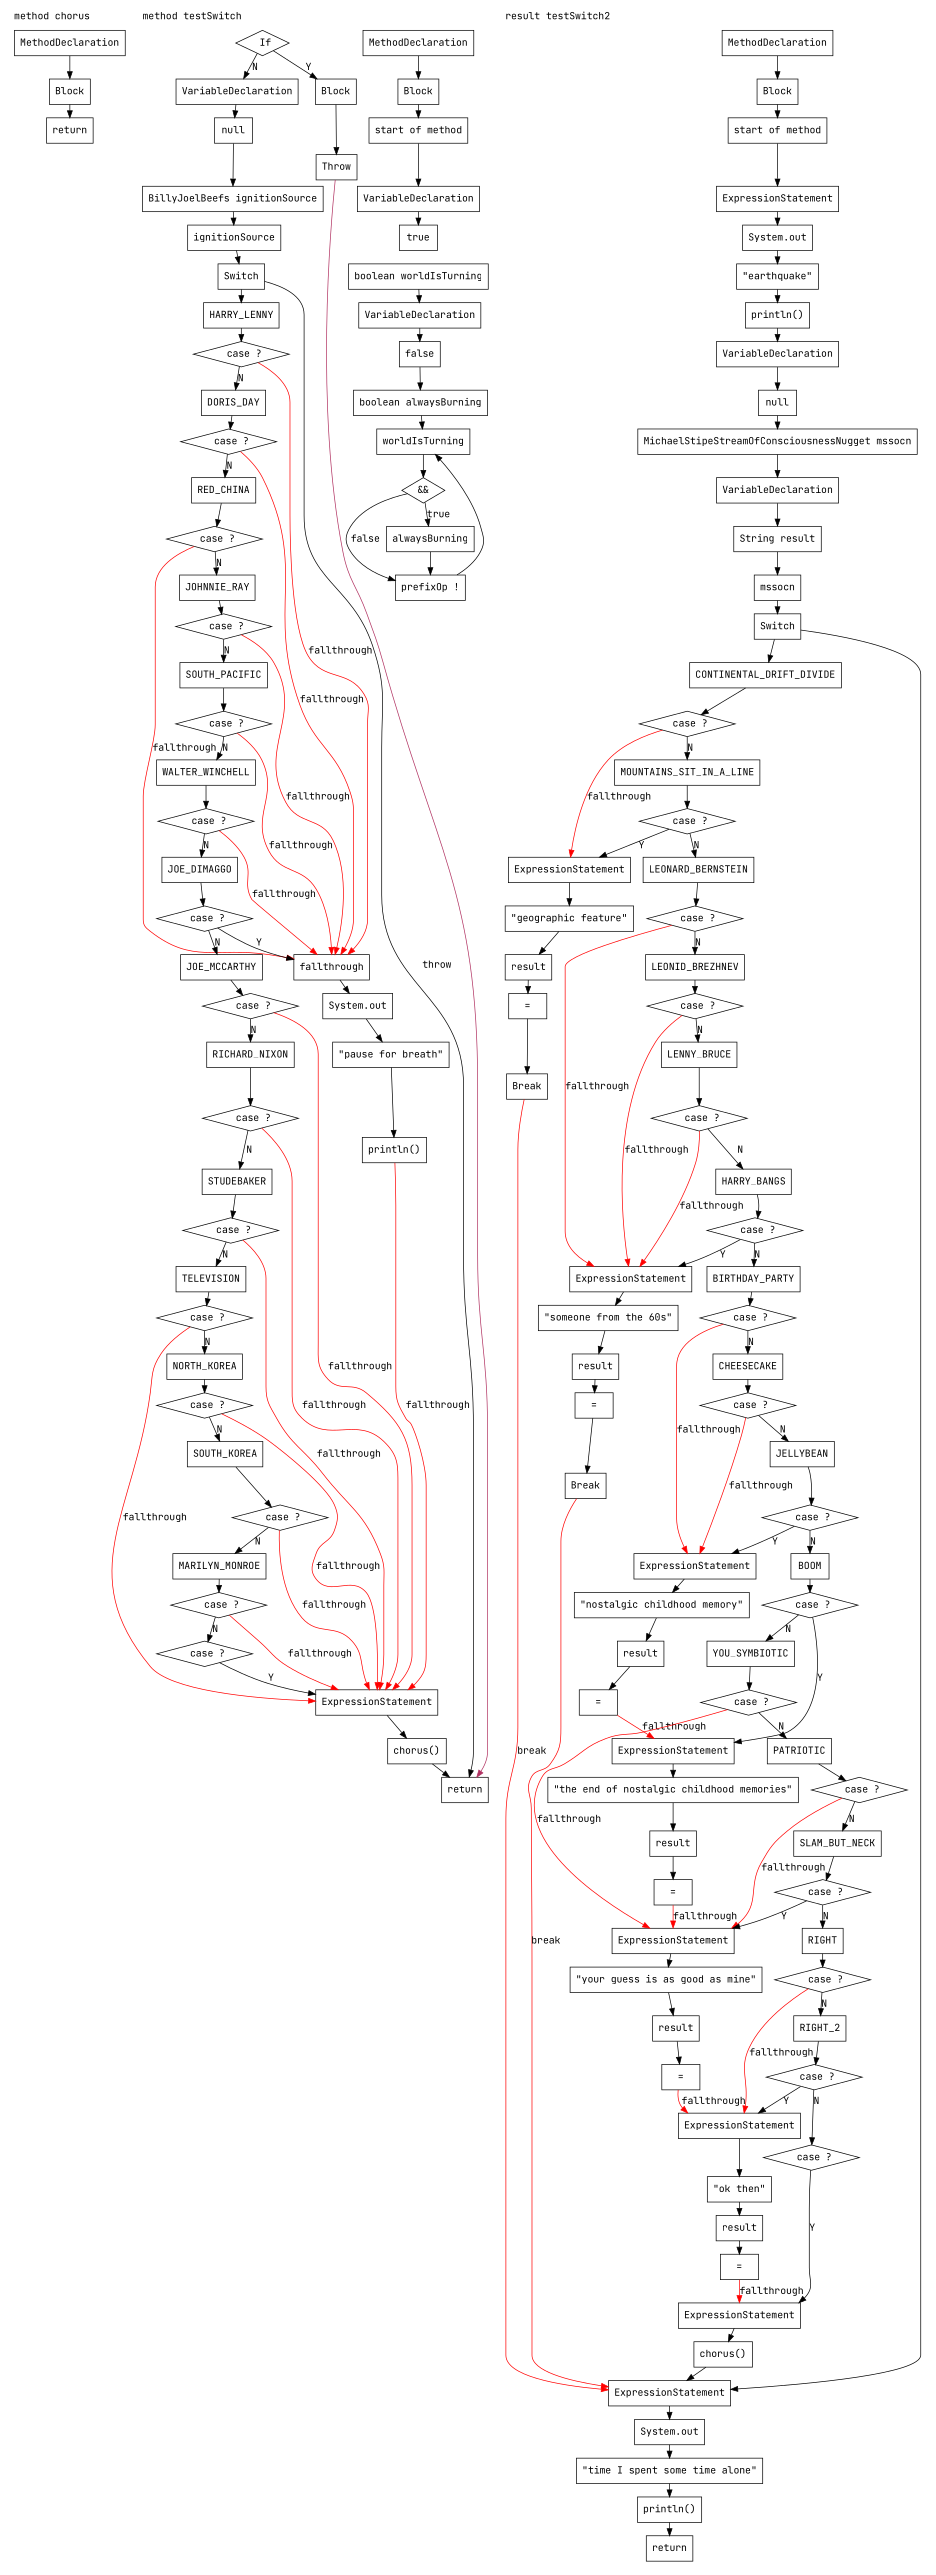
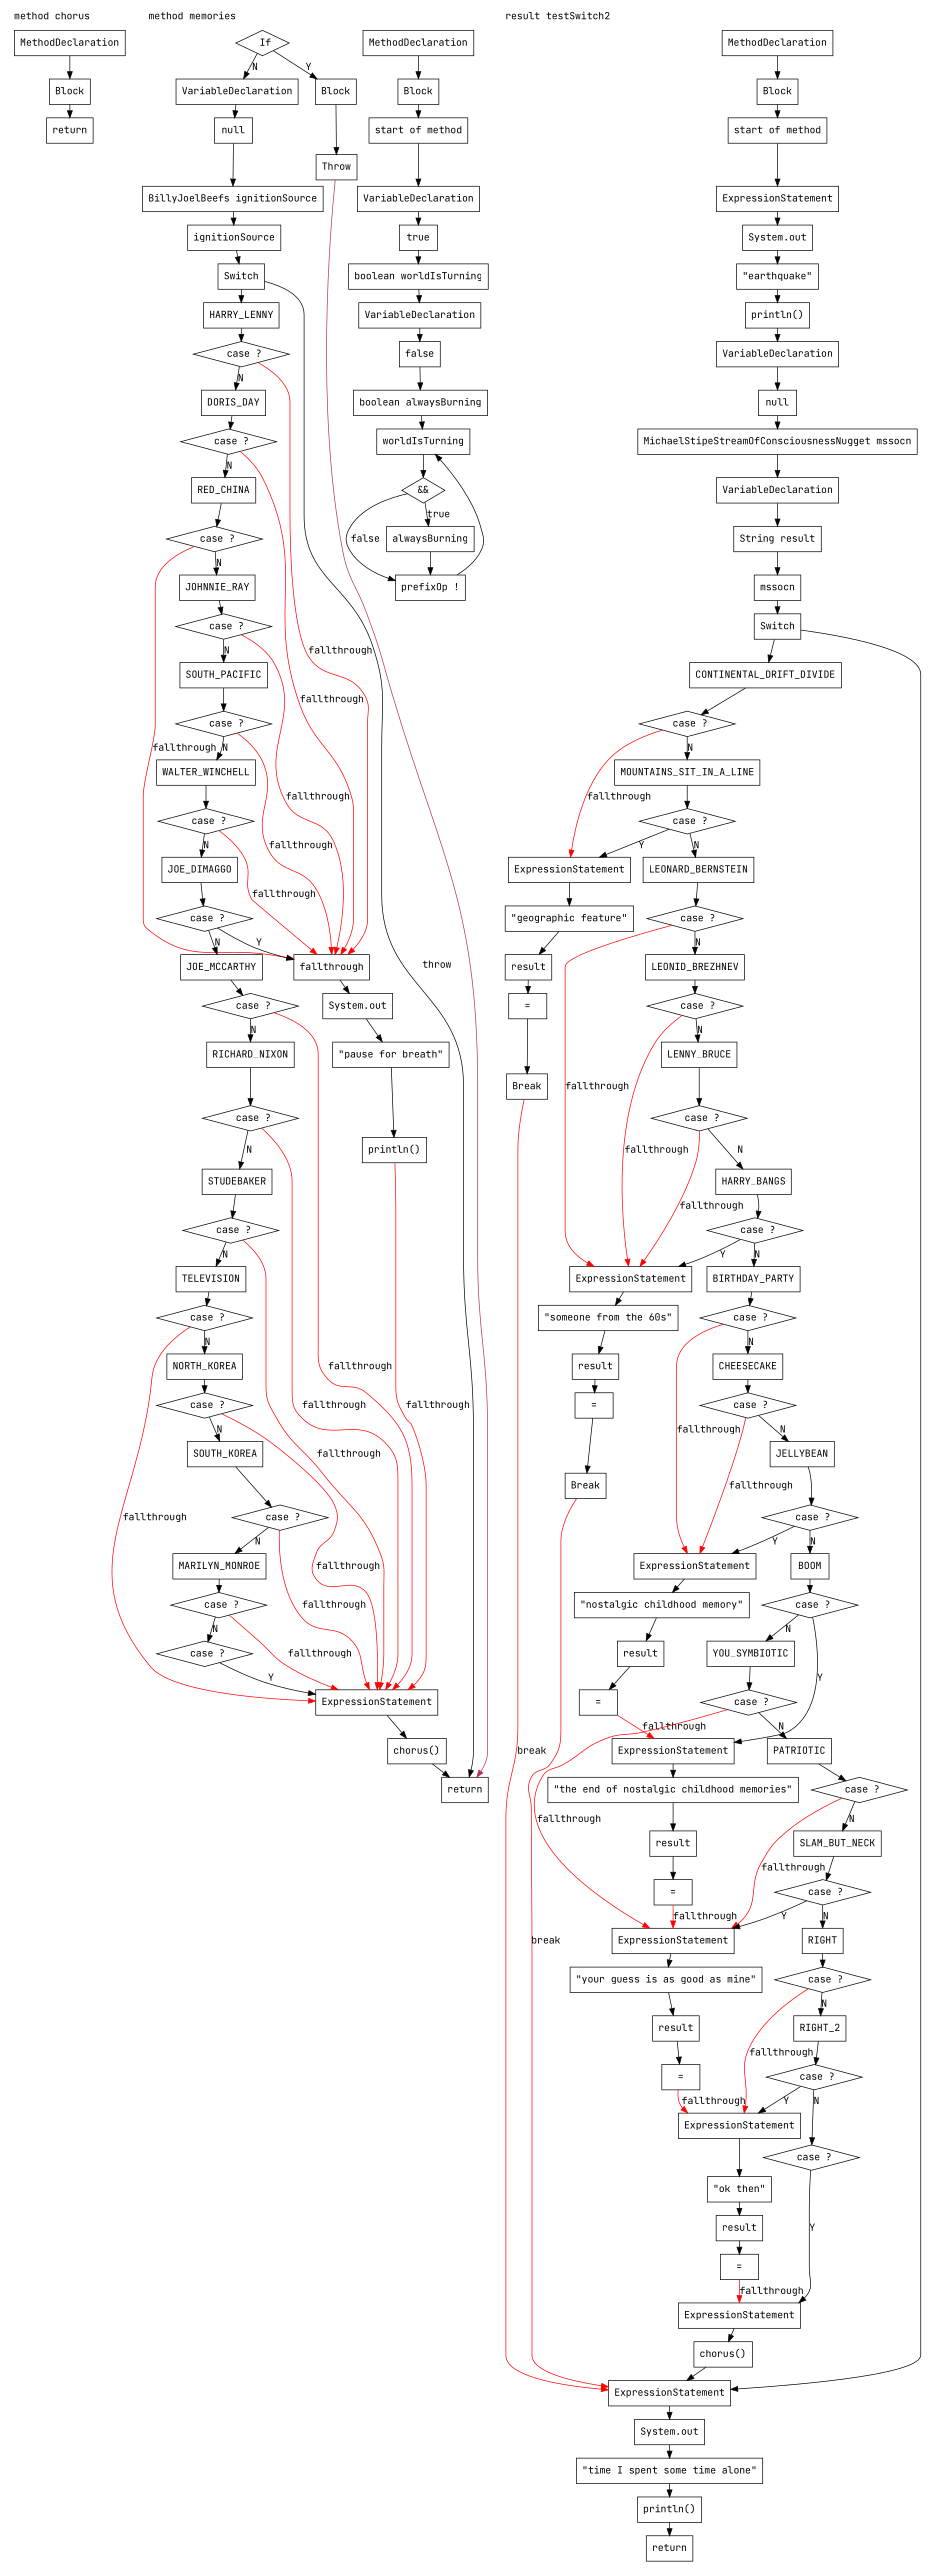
  digraph {
    compound=true
    fontname="JetBrains Mono"
    node [fillcolor=white fontname="JetBrains Mono" shape=rect style=filled]
    edge [fontname="JetBrains Mono"]
    n1 [label=MethodDeclaration]
    n2 [label=Block]
    n3 [label=return]
    n4 [label=MethodDeclaration]
    n5 [label=Block]
    n6 [label="start of method"]
    n7 [label=VariableDeclaration]
    n8 [label="boolean worldIsTurning"]
    n9 [label=true]
    n10 [label=VariableDeclaration]
    n11 [label="boolean alwaysBurning"]
    n12 [label=false]
    n13 [label=" If" shape=diamond]
    n14 [label="prefixOp !"]
    n15 [label="&&" shape=diamond]
    n16 [label=worldIsTurning]
    n17 [label=alwaysBurning]
    n18 [label=Block]
    n19 [label=Throw]
    n20 [label=VariableDeclaration]
    n21 [label="BillyJoelBeefs ignitionSource"]
    n22 [label=null]
    n23 [label=Switch]
    n24 [label=ignitionSource]
    n25 [label=" case ?" shape=diamond]
    n26 [label=HARRY_LENNY]
    n27 [label=" case ?" shape=diamond]
    n28 [label=DORIS_DAY]
    n29 [label=" case ?" shape=diamond]
    n30 [label=RED_CHINA]
    n31 [label=" case ?" shape=diamond]
    n32 [label=JOHNNIE_RAY]
    n33 [label=" case ?" shape=diamond]
    n34 [label=SOUTH_PACIFIC]
    n35 [label=" case ?" shape=diamond]
    n36 [label=WALTER_WINCHELL]
    n37 [label=" case ?" shape=diamond]
    n38 [label=JOE_DIMAGGO]
    n39 [label=fallthrough]
    n40 [label="println()"]
    n41 [label="System.out"]
    n42 [label="\"pause for breath\""]
    n43 [label=" case ?" shape=diamond]
    n44 [label=JOE_MCCARTHY]
    n45 [label=" case ?" shape=diamond]
    n46 [label=RICHARD_NIXON]
    n47 [label=" case ?" shape=diamond]
    n48 [label=STUDEBAKER]
    n49 [label=" case ?" shape=diamond]
    n50 [label=TELEVISION]
    n51 [label=" case ?" shape=diamond]
    n52 [label=NORTH_KOREA]
    n53 [label=" case ?" shape=diamond]
    n54 [label=SOUTH_KOREA]
    n55 [label=" case ?" shape=diamond]
    n56 [label=MARILYN_MONROE]
    n57 [label=" case ?" shape=diamond]
    n58 [label=ExpressionStatement]
    n59 [label="chorus()"]
    n60 [label=return]
    n61 [label=MethodDeclaration]
    n62 [label=Block]
    n63 [label="start of method"]
    n64 [label=ExpressionStatement]
    n65 [label="println()"]
    n66 [label="System.out"]
    n67 [label="\"earthquake\""]
    n68 [label=VariableDeclaration]
    n69 [label="MichaelStipeStreamOfConsciousnessNugget mssocn"]
    n70 [label=null]
    n71 [label=VariableDeclaration]
    n72 [label="String result"]
    n73 [label=Switch]
    n74 [label=mssocn]
    n75 [label=" case ?" shape=diamond]
    n76 [label=CONTINENTAL_DRIFT_DIVIDE]
    n77 [label=" case ?" shape=diamond]
    n78 [label=MOUNTAINS_SIT_IN_A_LINE]
    n79 [label=ExpressionStatement]
    n80 [label="="]
    n81 [label=result]
    n82 [label="\"geographic feature\""]
    n83 [label=Break]
    n84 [label=" case ?" shape=diamond]
    n85 [label=LEONARD_BERNSTEIN]
    n86 [label=" case ?" shape=diamond]
    n87 [label=LEONID_BREZHNEV]
    n88 [label=" case ?" shape=diamond]
    n89 [label=LENNY_BRUCE]
    n90 [label=" case ?" shape=diamond]
    n91 [label=HARRY_BANGS]
    n92 [label=ExpressionStatement]
    n93 [label="="]
    n94 [label=result]
    n95 [label="\"someone from the 60s\""]
    n96 [label=Break]
    n97 [label=" case ?" shape=diamond]
    n98 [label=BIRTHDAY_PARTY]
    n99 [label=" case ?" shape=diamond]
    n100 [label=CHEESECAKE]
    n101 [label=" case ?" shape=diamond]
    n102 [label=JELLYBEAN]
    n103 [label=ExpressionStatement]
    n104 [label="="]
    n105 [label=result]
    n106 [label="\"nostalgic childhood memory\""]
    n107 [label=" case ?" shape=diamond]
    n108 [label=BOOM]
    n109 [label=ExpressionStatement]
    n110 [label="="]
    n111 [label=result]
    n112 [label="\"the end of nostalgic childhood memories\""]
    n113 [label=" case ?" shape=diamond]
    n114 [label=YOU_SYMBIOTIC]
    n115 [label=" case ?" shape=diamond]
    n116 [label=PATRIOTIC]
    n117 [label=" case ?" shape=diamond]
    n118 [label=SLAM_BUT_NECK]
    n119 [label=ExpressionStatement]
    n120 [label="="]
    n121 [label=result]
    n122 [label="\"your guess is as good as mine\""]
    n123 [label=" case ?" shape=diamond]
    n124 [label=RIGHT]
    n125 [label=" case ?" shape=diamond]
    n126 [label=RIGHT_2]
    n127 [label=ExpressionStatement]
    n128 [label="="]
    n129 [label=result]
    n130 [label="\"ok then\""]
    n131 [label=" case ?" shape=diamond]
    n132 [label=ExpressionStatement]
    n133 [label="chorus()"]
    n134 [label=ExpressionStatement]
    n135 [label="println()"]
    n136 [label="System.out"]
    n137 [label="\"time I spent some time alone\""]
    n138 [label=return]
    subgraph cluster_1 {
      label="method chorus"
      labeljust=l
      pencolor=transparent
      ranksep=0.5
      n1
      n2
      n3
    }
    subgraph cluster_2 {
-     label="method testSwitch"
+     label="method memories"
      labeljust=l
      pencolor=transparent
      ranksep=0.5
      n4
      n5
      n6
      n7
      n8
      n9
      n10
      n11
      n12
      n13
      n14
      n15
      n16
      n17
      n18
      n19
      n20
      n21
      n22
      n23
      n24
      n25
      n26
      n27
      n28
      n29
      n30
      n31
      n32
      n33
      n34
      n35
      n36
      n37
      n38
      n39
      n40
      n41
      n42
      n43
      n44
      n45
      n46
      n47
      n48
      n49
      n50
      n51
      n52
      n53
      n54
      n55
      n56
      n57
      n58
      n59
      n60
    }
    subgraph cluster_3 {
      label="result testSwitch2"
      labeljust=l
      pencolor=transparent
      ranksep=0.5
      n61
      n62
      n63
      n64
      n65
      n66
      n67
      n68
      n69
      n70
      n71
      n72
      n73
      n74
      n75
      n76
      n77
      n78
      n79
      n80
      n81
      n82
      n83
      n84
      n85
      n86
      n87
      n88
      n89
      n90
      n91
      n92
      n93
      n94
      n95
      n96
      n97
      n98
      n99
      n100
      n101
      n102
      n103
      n104
      n105
      n106
      n107
      n108
      n109
      n110
      n111
      n112
      n113
      n114
      n115
      n116
      n117
      n118
      n119
      n120
      n121
      n122
      n123
      n124
      n125
      n126
      n127
      n128
      n129
      n130
      n131
      n132
      n133
      n134
      n135
      n136
      n137
      n138
    }
    n1 -> n2
    n2 -> n3
    n4 -> n5
    n5 -> n6
    n6 -> n7
    n7 -> n9
    n8 -> n10
+   n9 -> n8
    n10 -> n12
    n11 -> n16
    n12 -> n11
    n13 -> n18 [label=Y]
    n13 -> n20 [label=N]
    n14 -> n16
    n15 -> n14 [label=false]
    n15 -> n17 [label=true]
    n16 -> n15
    n17 -> n14
    n18 -> n19
    n19 -> n60 [color=maroon xlabel=throw]
    n20 -> n22
    n21 -> n24
    n22 -> n21
    n23 -> n26
    n23 -> n60
    n24 -> n23
    n25 -> n28 [label=N]
    n25 -> n39 [color=red label=fallthrough]
    n26 -> n25
    n27 -> n30 [label=N]
    n27 -> n39 [color=red label=fallthrough]
    n28 -> n27
    n29 -> n32 [label=N]
    n29 -> n39 [color=red label=fallthrough]
    n30 -> n29
    n31 -> n34 [label=N]
    n31 -> n39 [color=red label=fallthrough]
    n32 -> n31
    n33 -> n36 [label=N]
    n33 -> n39 [color=red label=fallthrough]
    n34 -> n33
    n35 -> n38 [label=N]
    n35 -> n39 [color=red label=fallthrough]
    n36 -> n35
    n37 -> n39 [label=Y]
    n37 -> n44 [label=N]
    n38 -> n37
    n39 -> n41
    n40 -> n58 [color=red label=fallthrough]
    n41 -> n42
    n42 -> n40
    n43 -> n46 [label=N]
    n43 -> n58 [color=red label=fallthrough]
    n44 -> n43
    n45 -> n48 [label=N]
    n45 -> n58 [color=red label=fallthrough]
    n46 -> n45
    n47 -> n50 [label=N]
    n47 -> n58 [color=red label=fallthrough]
    n48 -> n47
    n49 -> n52 [label=N]
    n49 -> n58 [color=red label=fallthrough]
    n50 -> n49
    n51 -> n54 [label=N]
    n51 -> n58 [color=red label=fallthrough]
    n52 -> n51
    n53 -> n56 [label=N]
    n53 -> n58 [color=red label=fallthrough]
    n54 -> n53
    n55 -> n57 [label=N]
    n55 -> n58 [color=red label=fallthrough]
    n56 -> n55
    n57 -> n58 [label=Y]
    n58 -> n59
    n59 -> n60
    n61 -> n62
    n62 -> n63
    n63 -> n64
    n64 -> n66
    n65 -> n68
    n66 -> n67
    n67 -> n65
    n68 -> n70
    n69 -> n71
    n70 -> n69
    n71 -> n72
    n72 -> n74
    n73 -> n76
    n73 -> n134
    n74 -> n73
    n75 -> n78 [label=N]
    n75 -> n79 [color=red label=fallthrough]
    n76 -> n75
    n77 -> n79 [label=Y]
    n77 -> n85 [label=N]
    n78 -> n77
    n79 -> n82
    n80 -> n83
    n81 -> n80
    n82 -> n81
    n83 -> n134 [color=red label=break]
    n84 -> n87 [label=N]
    n84 -> n92 [color=red label=fallthrough]
    n85 -> n84
    n86 -> n89 [label=N]
    n86 -> n92 [color=red label=fallthrough]
    n87 -> n86
    n88 -> n91 [label=N]
    n88 -> n92 [color=red label=fallthrough]
    n89 -> n88
    n90 -> n92 [label=Y]
    n90 -> n98 [label=N]
    n91 -> n90
    n92 -> n95
    n93 -> n96
    n94 -> n93
    n95 -> n94
    n96 -> n134 [color=red label=break]
    n97 -> n100 [label=N]
    n97 -> n103 [color=red label=fallthrough]
    n98 -> n97
    n99 -> n102 [label=N]
    n99 -> n103 [color=red label=fallthrough]
    n100 -> n99
    n101 -> n103 [label=Y]
    n101 -> n108 [label=N]
    n102 -> n101
    n103 -> n106
    n104 -> n109 [color=red label=fallthrough]
    n105 -> n104
    n106 -> n105
    n107 -> n109 [label=Y]
    n107 -> n114 [label=N]
    n108 -> n107
    n109 -> n112
    n110 -> n119 [color=red label=fallthrough]
    n111 -> n110
    n112 -> n111
    n113 -> n116 [label=N]
    n113 -> n119 [color=red label=fallthrough]
    n114 -> n113
    n115 -> n118 [label=N]
    n115 -> n119 [color=red label=fallthrough]
    n116 -> n115
    n117 -> n119 [label=Y]
    n117 -> n124 [label=N]
    n118 -> n117
    n119 -> n122
    n120 -> n127 [color=red label=fallthrough]
    n121 -> n120
    n122 -> n121
    n123 -> n126 [label=N]
    n123 -> n127 [color=red label=fallthrough]
    n124 -> n123
    n125 -> n127 [label=Y]
    n125 -> n131 [label=N]
    n126 -> n125
    n127 -> n130
    n128 -> n132 [color=red label=fallthrough]
    n129 -> n128
    n130 -> n129
    n131 -> n132 [label=Y]
    n132 -> n133
    n133 -> n134
    n134 -> n136
    n135 -> n138
    n136 -> n137
    n137 -> n135
  }
